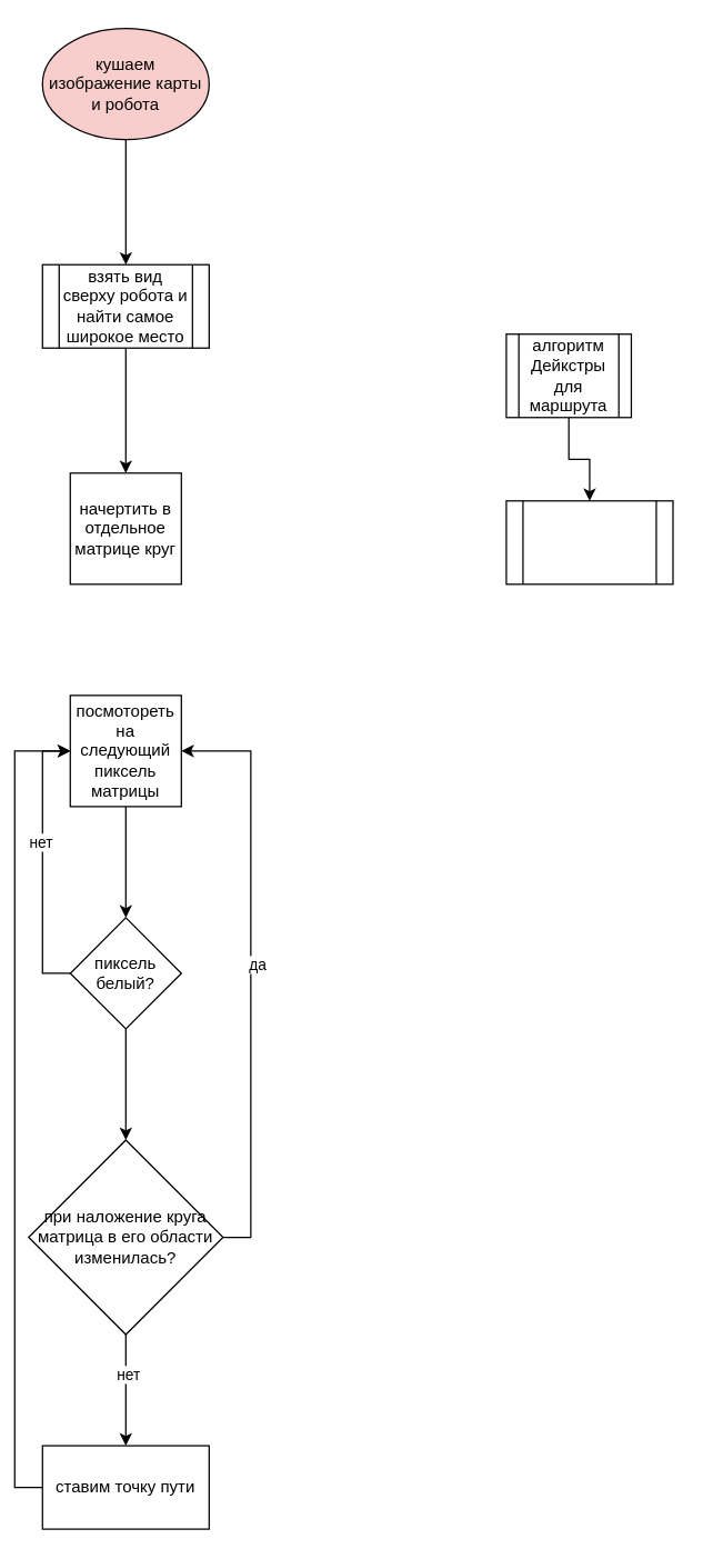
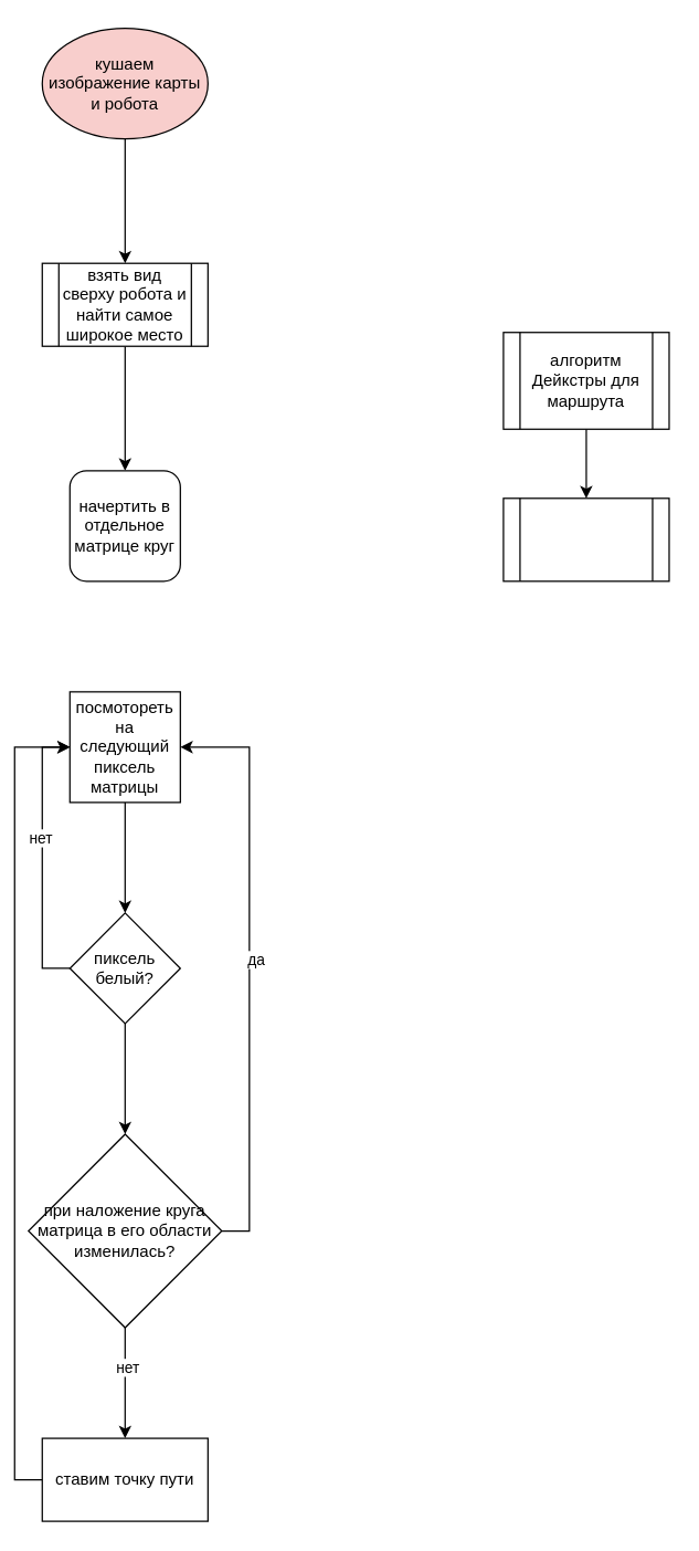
  <mxCell id="0" />
  <mxCell id="1" parent="0" />
  <mxCell id="2" value="" style="edgeStyle=orthogonalEdgeStyle;rounded=0;orthogonalLoop=1;jettySize=auto;html=1;exitX=0.5;exitY=1;exitDx=0;exitDy=0;" edge="1" parent="1" source="22" target="3"><mxGeometry relative="1" as="geometry"><mxPoint x="90" y="260" as="sourcePoint" /></mxGeometry></mxCell>
- <mxCell id="3" value="начертить в отдельное матрице круг" style="whiteSpace=wrap;html=1;aspect=fixed;" vertex="1" parent="1"><mxGeometry x="50" y="340" width="80" height="80" as="geometry" /></mxCell>
+ <mxCell id="3" value="начертить в отдельное матрице круг" style="whiteSpace=wrap;html=1;aspect=fixed;rounded=1;" vertex="1" parent="1"><mxGeometry x="50" y="340" width="80" height="80" as="geometry" /></mxCell>
  <mxCell id="4" value="" style="edgeStyle=orthogonalEdgeStyle;rounded=0;orthogonalLoop=1;jettySize=auto;html=1;" edge="1" parent="1" source="5" target="9"><mxGeometry relative="1" as="geometry" /></mxCell>
  <mxCell id="5" value="посмотореть на следующий пиксель матрицы" style="whiteSpace=wrap;html=1;aspect=fixed;" vertex="1" parent="1"><mxGeometry x="50" y="500" width="80" height="80" as="geometry" /></mxCell>
  <mxCell id="6" value="" style="edgeStyle=orthogonalEdgeStyle;rounded=0;orthogonalLoop=1;jettySize=auto;html=1;" edge="1" parent="1" source="9" target="14"><mxGeometry relative="1" as="geometry" /></mxCell>
  <mxCell id="7" style="edgeStyle=orthogonalEdgeStyle;rounded=0;orthogonalLoop=1;jettySize=auto;html=1;exitX=0;exitY=0.5;exitDx=0;exitDy=0;entryX=0;entryY=0.5;entryDx=0;entryDy=0;" edge="1" parent="1" source="9" target="5"><mxGeometry relative="1" as="geometry" /></mxCell>
  <mxCell id="8" value="нет" style="edgeLabel;html=1;align=center;verticalAlign=middle;resizable=0;points=[];" vertex="1" connectable="0" parent="7"><mxGeometry x="0.15" y="2" relative="1" as="geometry"><mxPoint as="offset" /></mxGeometry></mxCell>
  <mxCell id="9" value="пиксель белый?" style="rhombus;whiteSpace=wrap;html=1;" vertex="1" parent="1"><mxGeometry x="50" y="660" width="80" height="80" as="geometry" /></mxCell>
  <mxCell id="10" value="" style="edgeStyle=orthogonalEdgeStyle;rounded=0;orthogonalLoop=1;jettySize=auto;html=1;" edge="1" parent="1" source="14" target="16"><mxGeometry relative="1" as="geometry"><Array as="points"><mxPoint x="90" y="990" /><mxPoint x="90" y="990" /></Array></mxGeometry></mxCell>
  <mxCell id="11" value="нет" style="edgeLabel;html=1;align=center;verticalAlign=middle;resizable=0;points=[];" vertex="1" connectable="0" parent="10"><mxGeometry x="-0.3" y="1" relative="1" as="geometry"><mxPoint as="offset" /></mxGeometry></mxCell>
  <mxCell id="12" style="edgeStyle=orthogonalEdgeStyle;rounded=0;orthogonalLoop=1;jettySize=auto;html=1;exitX=1;exitY=0.5;exitDx=0;exitDy=0;entryX=1;entryY=0.5;entryDx=0;entryDy=0;" edge="1" parent="1" source="14" target="5"><mxGeometry relative="1" as="geometry" /></mxCell>
  <mxCell id="13" value="да" style="edgeLabel;html=1;align=center;verticalAlign=middle;resizable=0;points=[];" vertex="1" connectable="0" parent="12"><mxGeometry x="0.033" y="-4" relative="1" as="geometry"><mxPoint as="offset" /></mxGeometry></mxCell>
  <mxCell id="14" value="при наложение круга матрица в его области изменилась?" style="rhombus;whiteSpace=wrap;html=1;" vertex="1" parent="1"><mxGeometry x="20" y="820" width="140" height="140" as="geometry" /></mxCell>
  <mxCell id="15" style="edgeStyle=orthogonalEdgeStyle;rounded=0;orthogonalLoop=1;jettySize=auto;html=1;exitX=0;exitY=0.5;exitDx=0;exitDy=0;entryX=0;entryY=0.5;entryDx=0;entryDy=0;" edge="1" parent="1" source="16" target="5"><mxGeometry relative="1" as="geometry" /></mxCell>
  <mxCell id="16" value="ставим точку пути" style="whiteSpace=wrap;html=1;" vertex="1" parent="1"><mxGeometry x="30" y="1040" width="120" height="60" as="geometry" /></mxCell>
  <mxCell id="17" style="edgeStyle=orthogonalEdgeStyle;rounded=0;orthogonalLoop=1;jettySize=auto;html=1;exitX=0.5;exitY=1;exitDx=0;exitDy=0;" edge="1" parent="1" source="18" target="19"><mxGeometry relative="1" as="geometry" /></mxCell>
- <mxCell id="18" value="алгоритм Дейкстры для маршрута" style="shape=process;whiteSpace=wrap;html=1;backgroundOutline=1;" vertex="1" parent="1"><mxGeometry x="364" y="240" width="90" height="60" as="geometry" /></mxCell>
+ <mxCell id="18" value="алгоритм Дейкстры для маршрута" style="shape=process;whiteSpace=wrap;html=1;backgroundOutline=1;" vertex="1" parent="1"><mxGeometry x="364" y="240" width="120" height="70" as="geometry" /></mxCell>
  <mxCell id="19" value="" style="shape=process;whiteSpace=wrap;html=1;backgroundOutline=1;" vertex="1" parent="1"><mxGeometry x="364" y="360" width="120" height="60" as="geometry" /></mxCell>
  <mxCell id="20" style="edgeStyle=orthogonalEdgeStyle;rounded=0;orthogonalLoop=1;jettySize=auto;html=1;exitX=0.5;exitY=1;exitDx=0;exitDy=0;entryX=0.5;entryY=0;entryDx=0;entryDy=0;" edge="1" parent="1" source="21" target="22"><mxGeometry relative="1" as="geometry"><mxPoint x="60" y="140" as="targetPoint" /></mxGeometry></mxCell>
  <mxCell id="21" value="кушаем изображение карты и робота" style="ellipse;whiteSpace=wrap;html=1;fillColor=#f8cecc;" vertex="1" parent="1"><mxGeometry x="30" y="20" width="120" height="80" as="geometry" /></mxCell>
  <mxCell id="22" value="взять вид сверху робота и найти самое широкое место" style="shape=process;whiteSpace=wrap;html=1;backgroundOutline=1;" vertex="1" parent="1"><mxGeometry x="30" y="190" width="120" height="60" as="geometry" /></mxCell>
